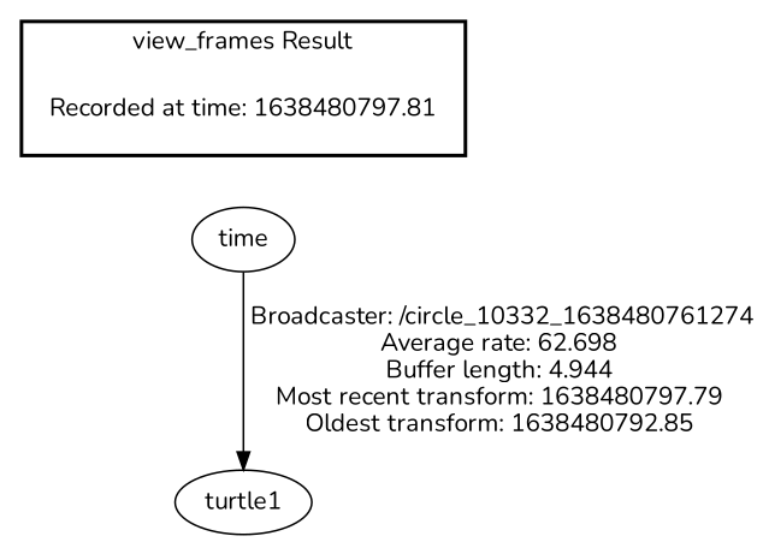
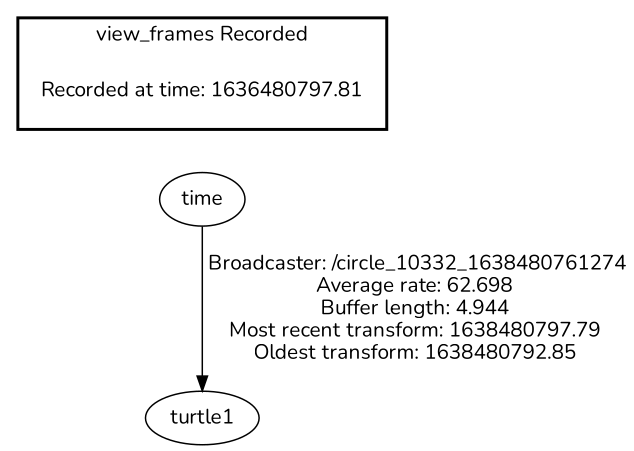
  digraph {
    fontname=Nunito
    node [fontname=Nunito]
    edge [fontname=Nunito]
-   "Recorded at time: 1638480797.81" [shape=plaintext]
+   "Recorded at time: 1638480797.81" [shape=plaintext label="Recorded at time: 1636480797.81"]
    n2 [label=time]
    turtle1
    subgraph cluster_1 {
      color=black
-     label="view_frames Result"
+     label="view_frames Recorded"
      style=bold
      "Recorded at time: 1638480797.81"
    }
    "Recorded at time: 1638480797.81" -> n2 [style=invis]
    n2 -> turtle1 [label=" Broadcaster: /circle_10332_1638480761274\nAverage rate: 62.698\nBuffer length: 4.944\nMost recent transform: 1638480797.79\nOldest transform: 1638480792.85\n"]
  }
